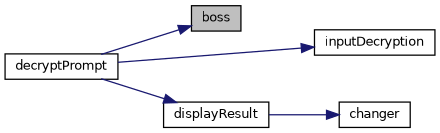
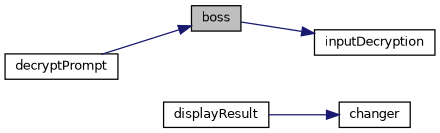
  digraph {
    rankdir=LR
    node [color=black fillcolor=white fontname=Helvetica fontsize=10 shape=record style=filled]
    edge [color=midnightblue fontname=Helvetica fontsize=10 labelfontname=Helvetica labelfontsize=10 style=solid]
    n1 [fillcolor=grey75 fontcolor=black height=0.2 label=boss width=0.4]
    n2 [height=0.2 label=decryptPrompt width=0.4]
    n3 [height=0.2 label=inputDecryption width=0.4]
    n4 [height=0.2 label=displayResult width=0.4]
    n5 [height=0.2 label=changer width=0.4]
    n2 -> n1
-   n2 -> n3
-   n2 -> n4
+   n1 -> n3
    n4 -> n5
  }
